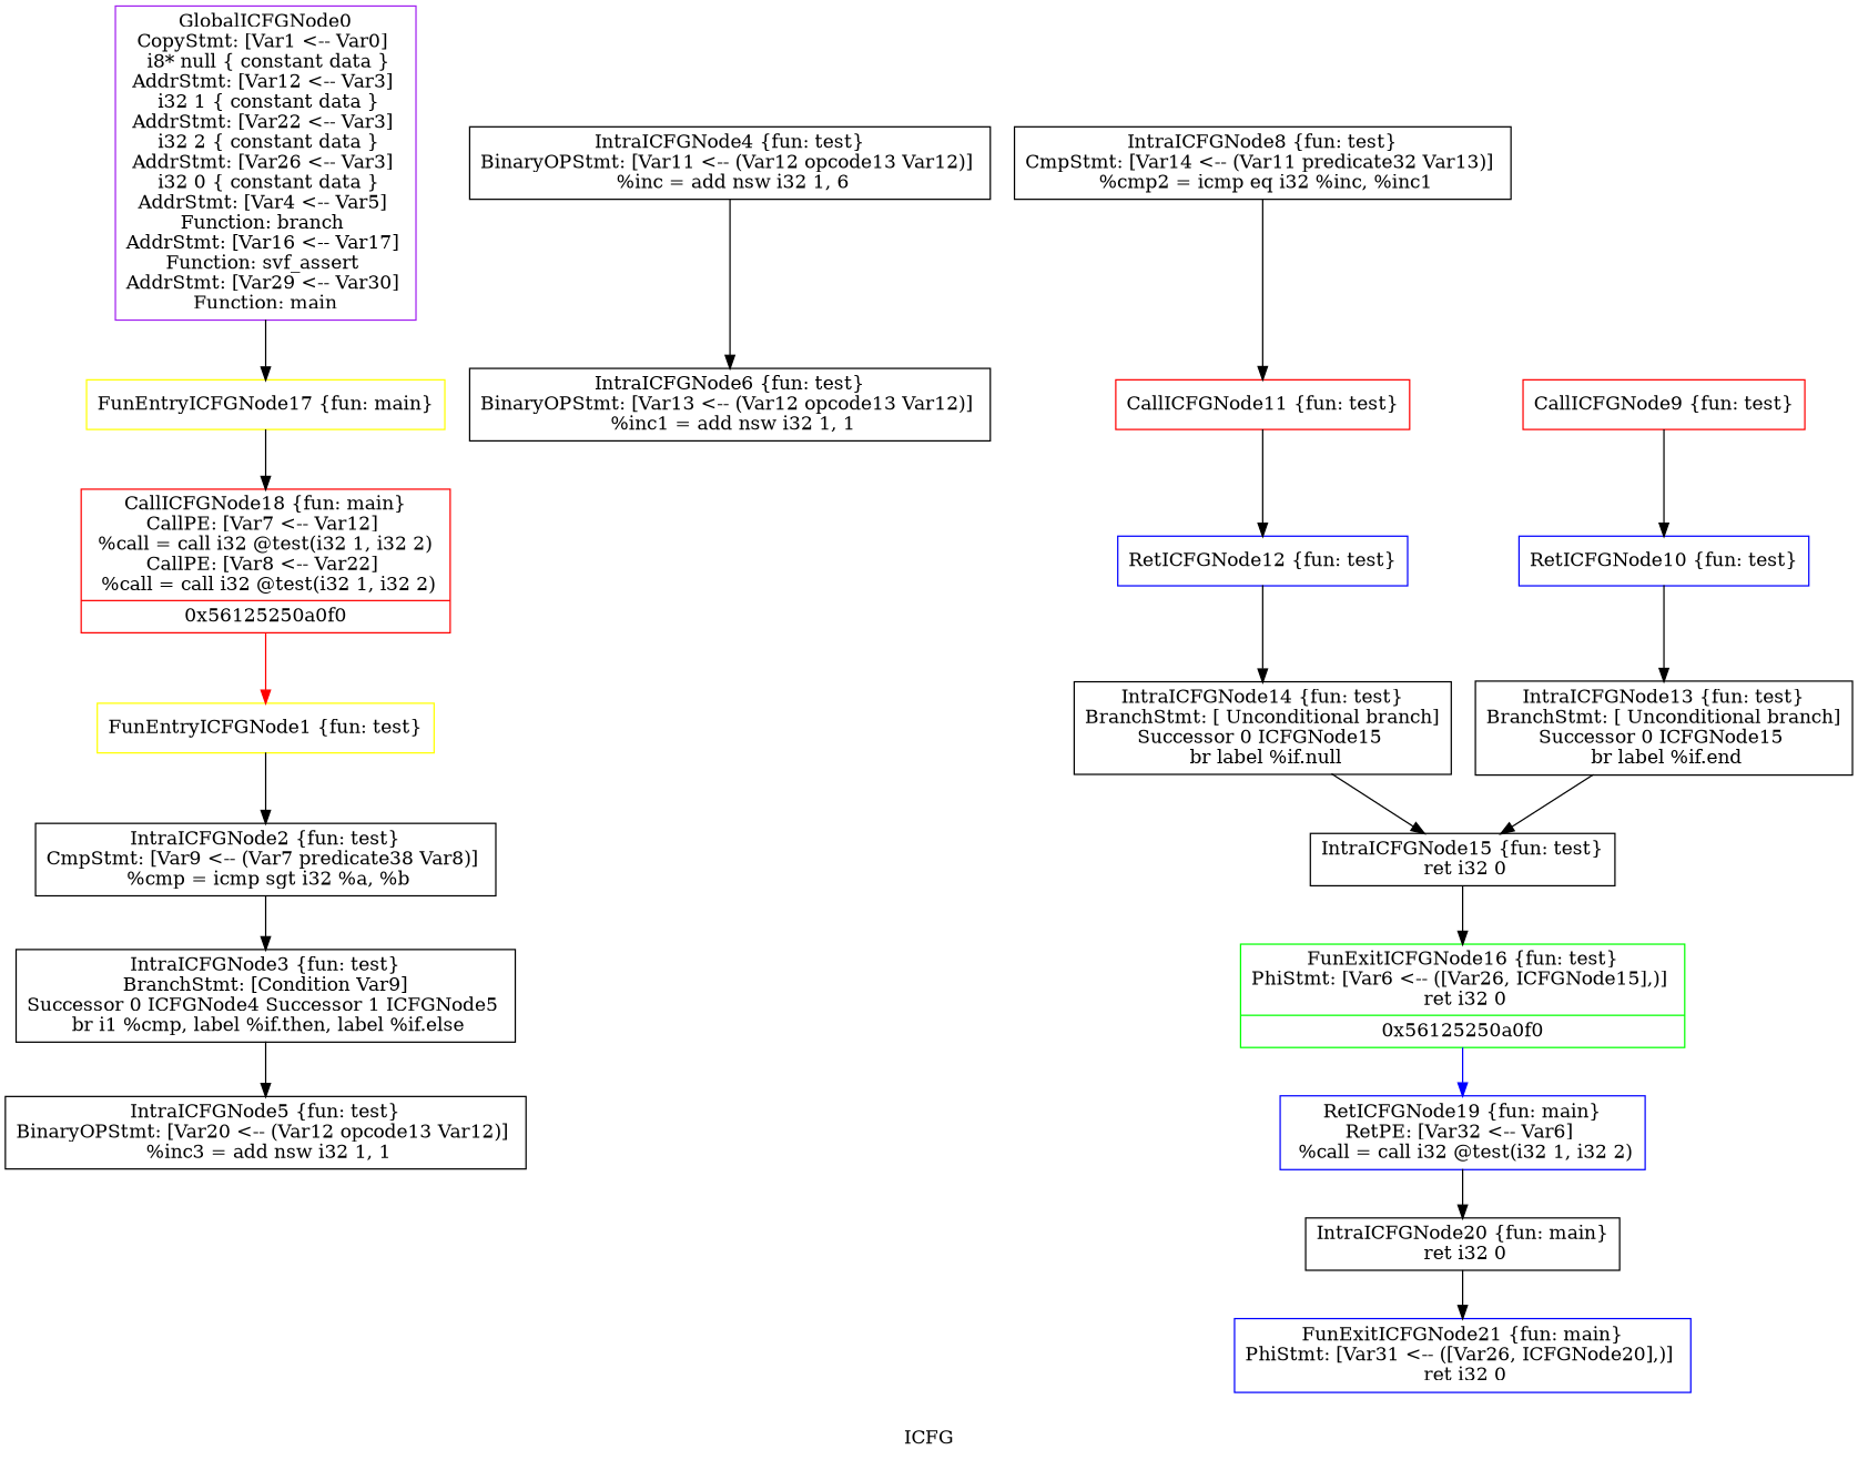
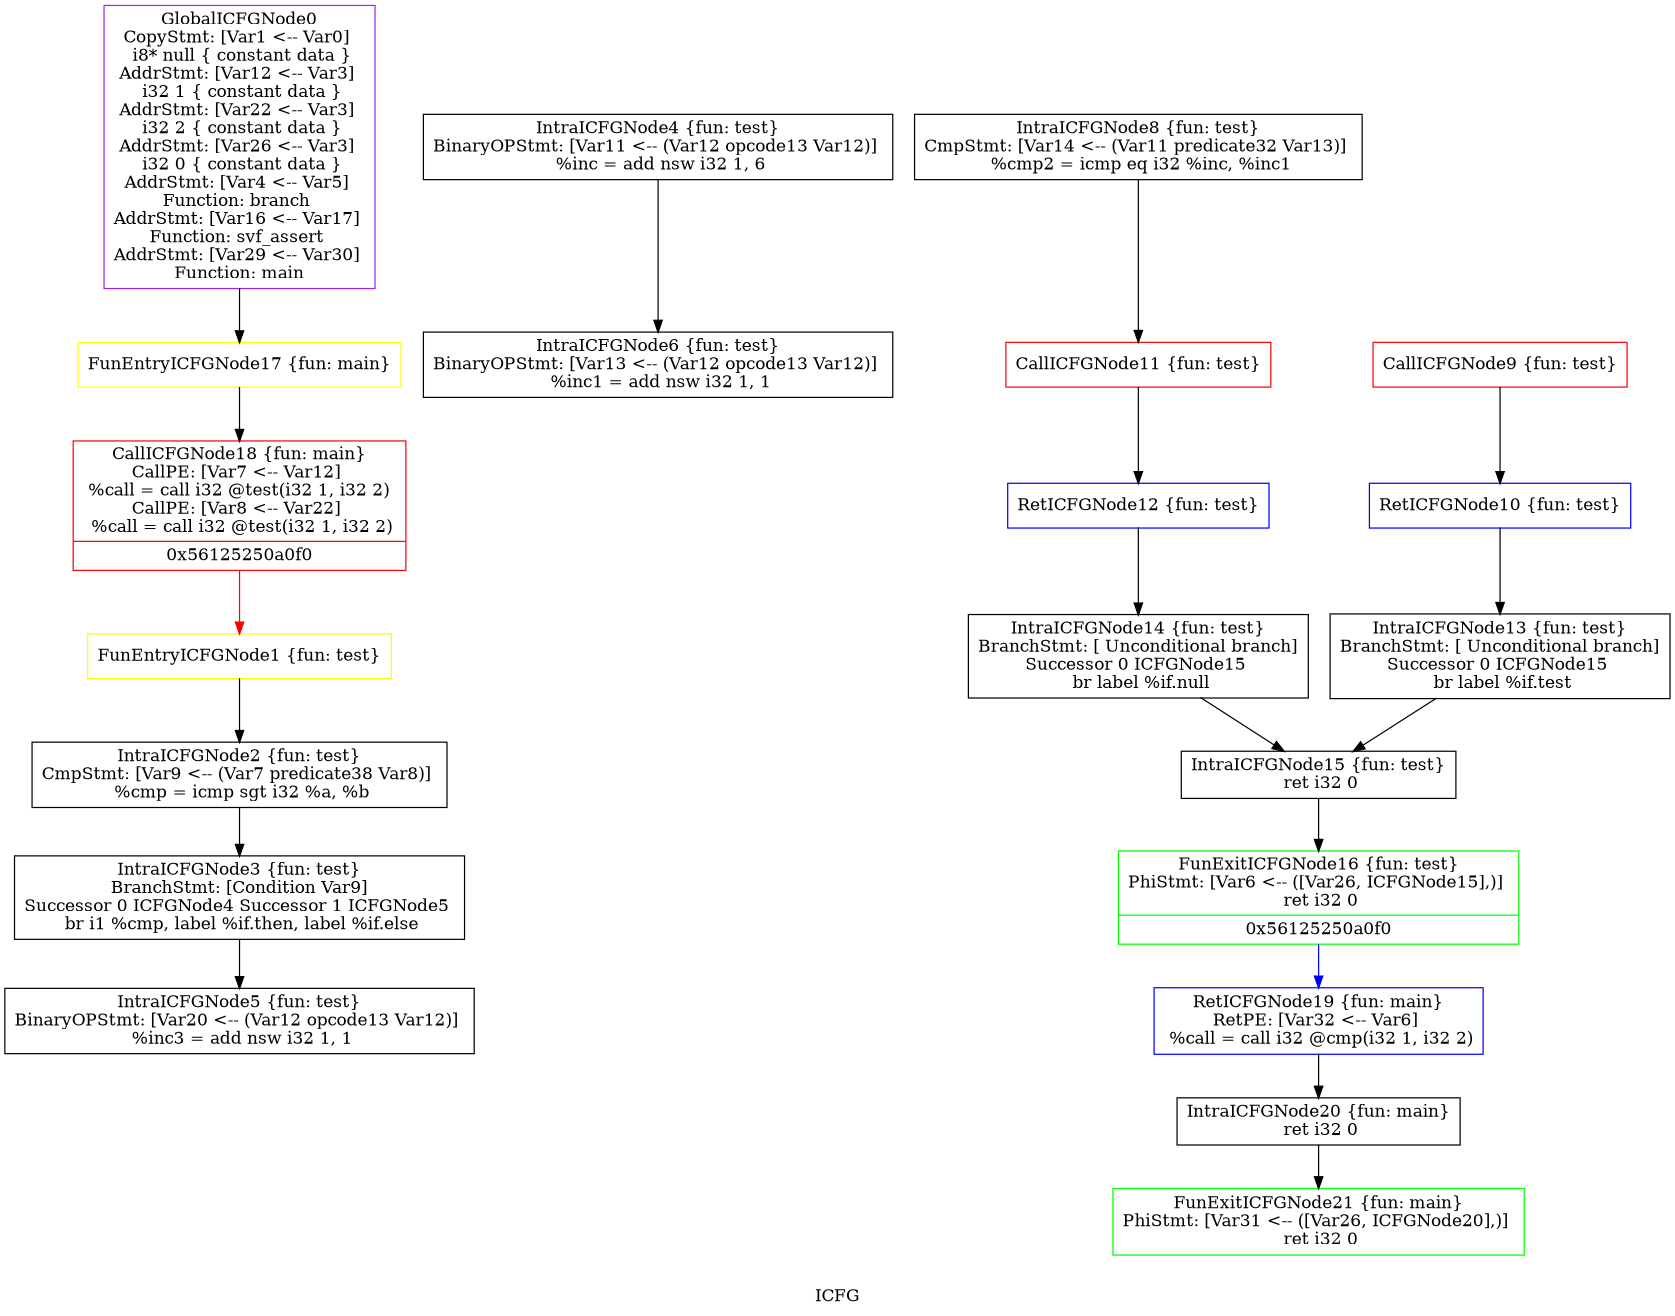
  digraph {
    label=ICFG
    node [color=black shape=record]
    edge [style=solid]
    n1 [color=purple label="{GlobalICFGNode0\nCopyStmt: [Var1 \<-- Var0]  \n i8* null \{ constant data \}\nAddrStmt: [Var12 \<-- Var3]  \n i32 1 \{ constant data \}\nAddrStmt: [Var22 \<-- Var3]  \n i32 2 \{ constant data \}\nAddrStmt: [Var26 \<-- Var3]  \n i32 0 \{ constant data \}\nAddrStmt: [Var4 \<-- Var5]  \nFunction: branch \nAddrStmt: [Var16 \<-- Var17]  \nFunction: svf_assert \nAddrStmt: [Var29 \<-- Var30]  \nFunction: main }"]
    n2 [color=yellow label="{FunEntryICFGNode17 \{fun: main\}}"]
    n3 [color=red label="{CallICFGNode18 \{fun: main\}\nCallPE: [Var7 \<-- Var12]  \n   %call = call i32 @test(i32 1, i32 2) \nCallPE: [Var8 \<-- Var22]  \n   %call = call i32 @test(i32 1, i32 2) |{<s0>0x56125250a0f0}}"]
    n4 [color=yellow label="{FunEntryICFGNode1 \{fun: test\}}"]
    n5 [label="{IntraICFGNode2 \{fun: test\}\nCmpStmt: [Var9 \<-- (Var7 predicate38 Var8)]  \n   %cmp = icmp sgt i32 %a, %b }"]
    n6 [label="{IntraICFGNode3 \{fun: test\}\nBranchStmt: [Condition Var9]\nSuccessor 0 ICFGNode4   Successor 1 ICFGNode5   \n   br i1 %cmp, label %if.then, label %if.else }"]
    n7 [label="{IntraICFGNode5 \{fun: test\}\nBinaryOPStmt: [Var20 \<-- (Var12 opcode13 Var12)]  \n   %inc3 = add nsw i32 1, 1 }"]
    n8 [label="{IntraICFGNode4 \{fun: test\}\nBinaryOPStmt: [Var11 \<-- (Var12 opcode13 Var12)]  \n   %inc = add nsw i32 1, 6 }"]
    n9 [label="{IntraICFGNode6 \{fun: test\}\nBinaryOPStmt: [Var13 \<-- (Var12 opcode13 Var12)]  \n   %inc1 = add nsw i32 1, 1 }"]
    n10 [label="{IntraICFGNode8 \{fun: test\}\nCmpStmt: [Var14 \<-- (Var11 predicate32 Var13)]  \n   %cmp2 = icmp eq i32 %inc, %inc1 }"]
    n11 [color=red label="{CallICFGNode11 \{fun: test\}}"]
    n12 [color=red label="{CallICFGNode9 \{fun: test\}}"]
    n13 [color=blue label="{RetICFGNode10 \{fun: test\}}"]
    n14 [color=blue label="{RetICFGNode12 \{fun: test\}}"]
-   n15 [label="{IntraICFGNode13 \{fun: test\}\nBranchStmt: [ Unconditional branch]\nSuccessor 0 ICFGNode15   \n   br label %if.end }"]
+   n15 [label="{IntraICFGNode13 \{fun: test\}\nBranchStmt: [ Unconditional branch]\nSuccessor 0 ICFGNode15   \n   br label %if.test }"]
    n16 [label="{IntraICFGNode14 \{fun: test\}\nBranchStmt: [ Unconditional branch]\nSuccessor 0 ICFGNode15   \n   br label %if.null }"]
    n17 [label="{IntraICFGNode15 \{fun: test\}\n   ret i32 0 }"]
    n18 [color=green label="{FunExitICFGNode16 \{fun: test\}\nPhiStmt: [Var6 \<-- ([Var26, ICFGNode15],)]  \n   ret i32 0 |{<s0>0x56125250a0f0}}"]
-   n19 [color=blue label="{RetICFGNode19 \{fun: main\}\nRetPE: [Var32 \<-- Var6]  \n   %call = call i32 @test(i32 1, i32 2) }"]
+   n19 [color=blue label="{RetICFGNode19 \{fun: main\}\nRetPE: [Var32 \<-- Var6]  \n   %call = call i32 @cmp(i32 1, i32 2) }"]
    n20 [label="{IntraICFGNode20 \{fun: main\}\n   ret i32 0 }"]
-   n21 [color=blue label="{FunExitICFGNode21 \{fun: main\}\nPhiStmt: [Var31 \<-- ([Var26, ICFGNode20],)]  \n   ret i32 0 }"]
+   n21 [color=green label="{FunExitICFGNode21 \{fun: main\}\nPhiStmt: [Var31 \<-- ([Var26, ICFGNode20],)]  \n   ret i32 0 }"]
    n1 -> n2
    n2 -> n3
    n3 -> n4 [color=red tailport=s0]
    n4 -> n5
    n5 -> n6
    n6 -> n7
    n8 -> n9
    n10 -> n11
    n11 -> n14
    n12 -> n13
    n13 -> n15
    n14 -> n16
    n15 -> n17
    n16 -> n17
    n17 -> n18
    n18 -> n19 [color=blue tailport=s0]
    n19 -> n20
    n20 -> n21
  }
